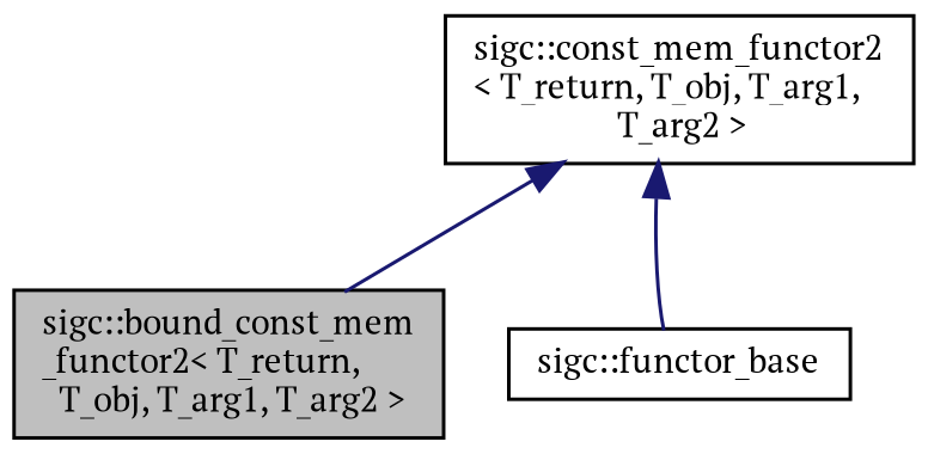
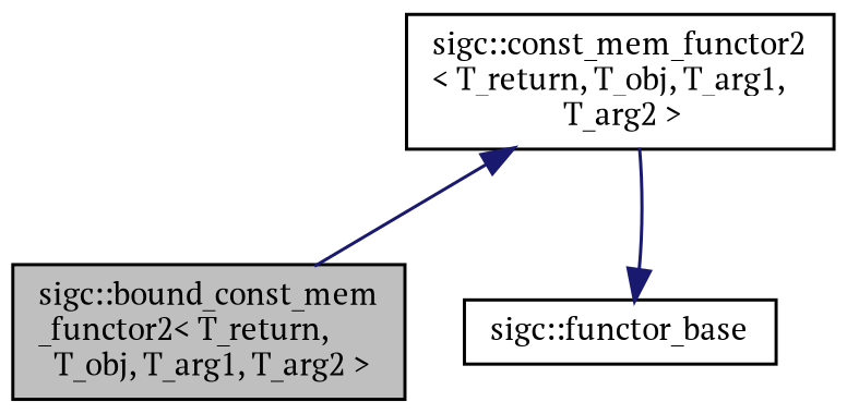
  digraph {
    fontname="PT Serif"
    node [color=black fillcolor=white fontname="PT Serif" fontsize=10 shape=record style=filled]
    edge [color=midnightblue dir=back fontname="PT Serif" fontsize=10 labelfontname=Sans labelfontsize=10 style=solid]
    n1 [fillcolor=grey75 fontcolor=black height=0.2 label="sigc::bound_const_mem\l_functor2\< T_return,\l T_obj, T_arg1, T_arg2 \>" width=0.4]
    n2 [height=0.2 label="sigc::const_mem_functor2\l\< T_return, T_obj, T_arg1,\l T_arg2 \>" width=0.4]
    n3 [height=0.2 label="sigc::functor_base" width=0.4]
    n2 -> n1
-   n2 -> n3
+   n3 -> n2
  }
